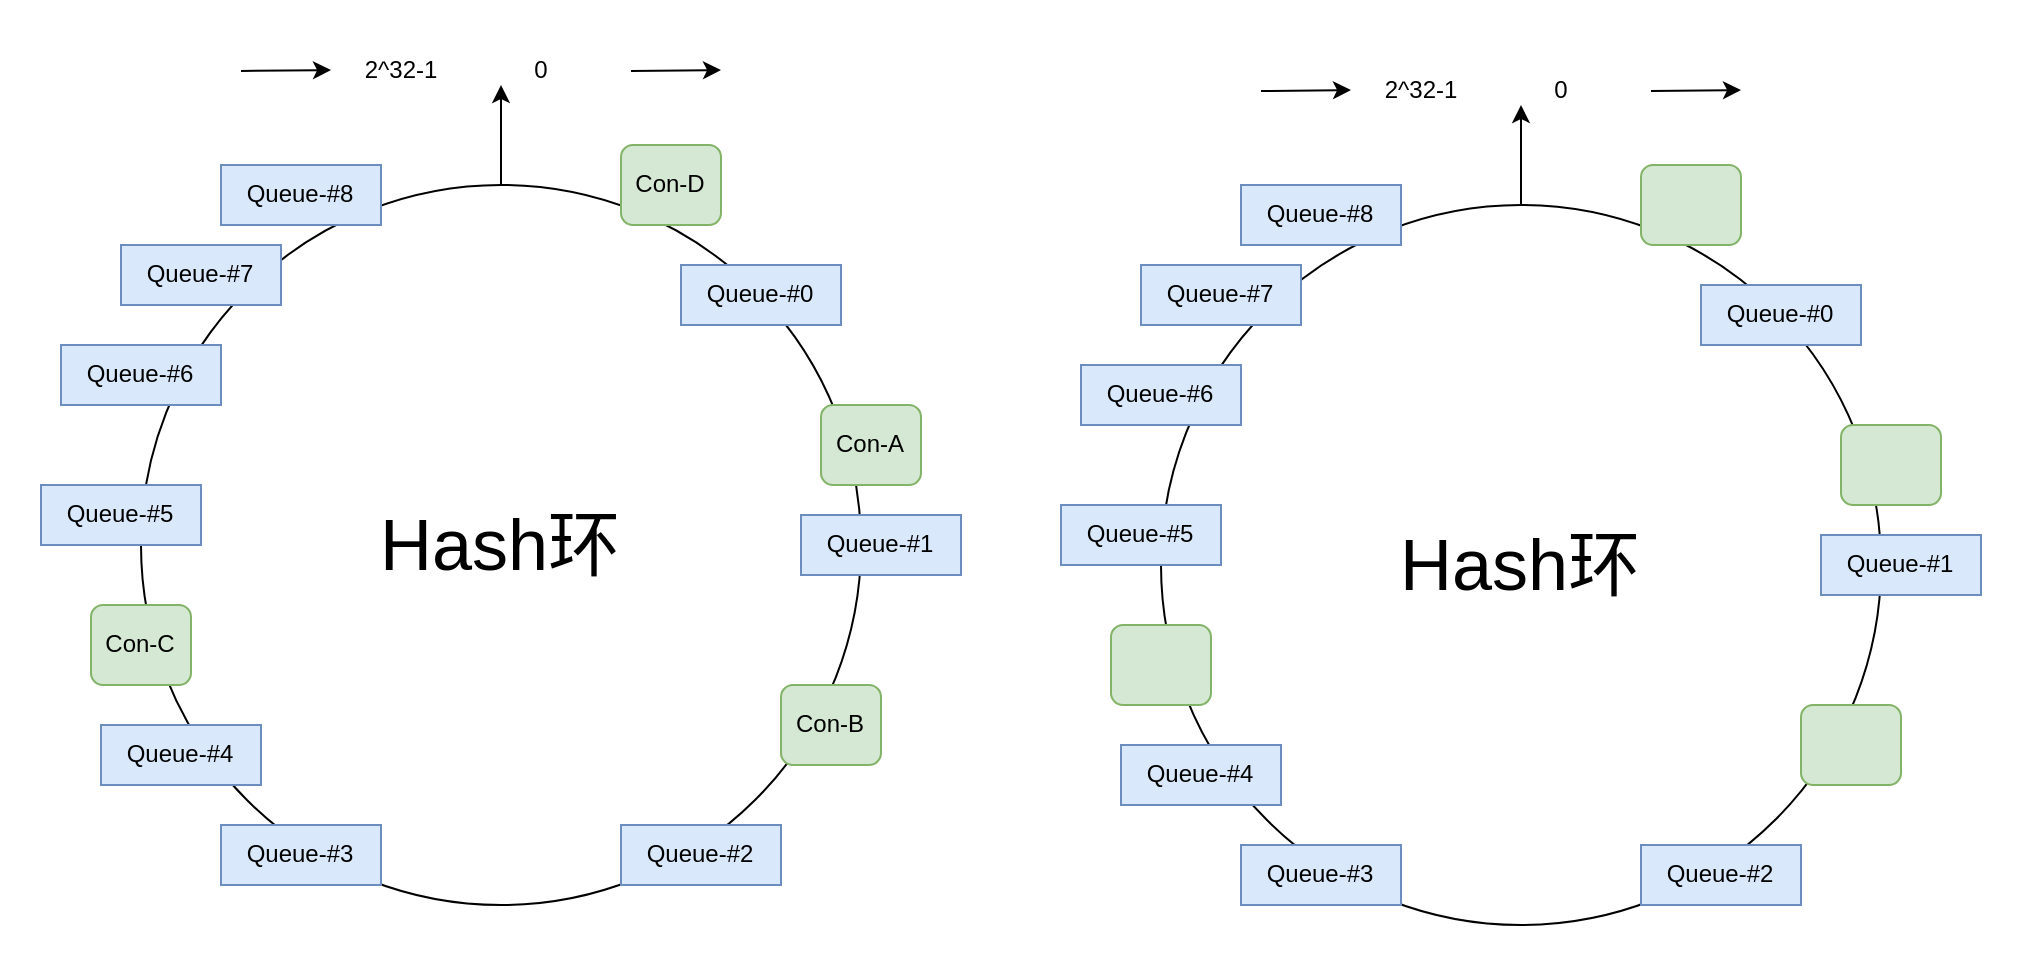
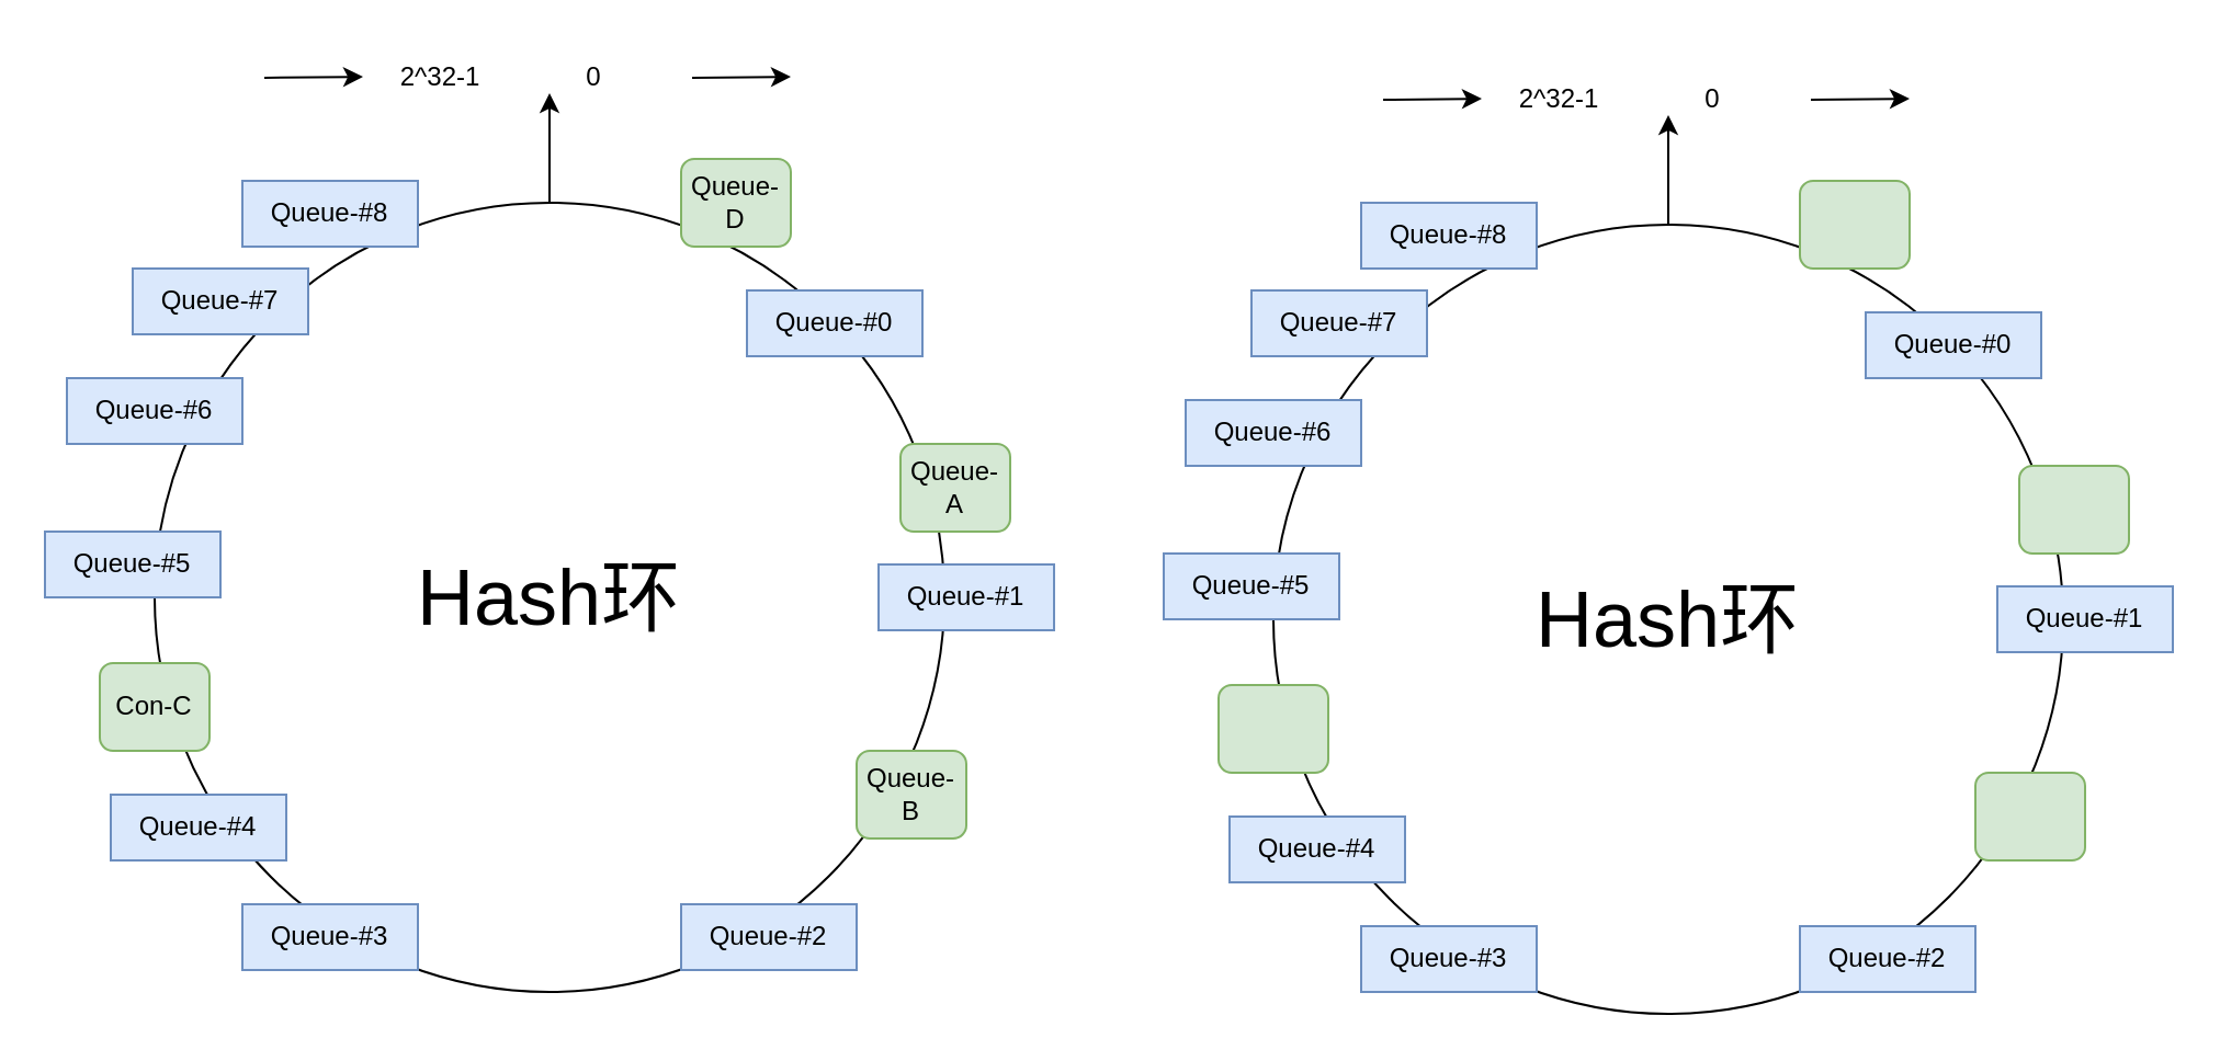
  <mxCell id="0" />
  <mxCell id="1" parent="0" />
  <mxCell id="2" style="edgeStyle=orthogonalEdgeStyle;rounded=0;orthogonalLoop=1;jettySize=auto;html=1;exitX=0.5;exitY=0;exitDx=0;exitDy=0;" edge="1" parent="1" source="3"><mxGeometry relative="1" as="geometry"><mxPoint x="250" y="42" as="targetPoint" /></mxGeometry></mxCell>
  <mxCell id="3" value="&lt;font style=&quot;font-size: 36px;&quot;&gt;Hash环&lt;/font&gt;" style="ellipse;whiteSpace=wrap;html=1;aspect=fixed;" vertex="1" parent="1"><mxGeometry x="70" y="92" width="360" height="360" as="geometry" /></mxCell>
  <mxCell id="4" value="Queue-#8" style="rounded=0;whiteSpace=wrap;html=1;fillColor=#dae8fc;strokeColor=#6c8ebf;" vertex="1" parent="1"><mxGeometry x="110" y="82" width="80" height="30" as="geometry" /></mxCell>
  <mxCell id="5" value="Queue-#7" style="rounded=0;whiteSpace=wrap;html=1;fillColor=#dae8fc;strokeColor=#6c8ebf;" vertex="1" parent="1"><mxGeometry x="60" y="122" width="80" height="30" as="geometry" /></mxCell>
  <mxCell id="6" value="Queue-#6" style="rounded=0;whiteSpace=wrap;html=1;fillColor=#dae8fc;strokeColor=#6c8ebf;" vertex="1" parent="1"><mxGeometry x="30" y="172" width="80" height="30" as="geometry" /></mxCell>
  <mxCell id="7" value="Queue-#5" style="rounded=0;whiteSpace=wrap;html=1;fillColor=#dae8fc;strokeColor=#6c8ebf;" vertex="1" parent="1"><mxGeometry x="20" y="242" width="80" height="30" as="geometry" /></mxCell>
  <mxCell id="8" value="Queue-#4" style="rounded=0;whiteSpace=wrap;html=1;fillColor=#dae8fc;strokeColor=#6c8ebf;" vertex="1" parent="1"><mxGeometry x="50" y="362" width="80" height="30" as="geometry" /></mxCell>
  <mxCell id="9" value="Queue-#3" style="rounded=0;whiteSpace=wrap;html=1;fillColor=#dae8fc;strokeColor=#6c8ebf;" vertex="1" parent="1"><mxGeometry x="110" y="412" width="80" height="30" as="geometry" /></mxCell>
  <mxCell id="10" value="Queue-#2" style="rounded=0;whiteSpace=wrap;html=1;fillColor=#dae8fc;strokeColor=#6c8ebf;" vertex="1" parent="1"><mxGeometry x="310" y="412" width="80" height="30" as="geometry" /></mxCell>
  <mxCell id="11" value="Queue-#1" style="rounded=0;whiteSpace=wrap;html=1;fillColor=#dae8fc;strokeColor=#6c8ebf;" vertex="1" parent="1"><mxGeometry x="400" y="257" width="80" height="30" as="geometry" /></mxCell>
  <mxCell id="12" value="Queue-#0" style="rounded=0;whiteSpace=wrap;html=1;fillColor=#dae8fc;strokeColor=#6c8ebf;" vertex="1" parent="1"><mxGeometry x="340" y="132" width="80" height="30" as="geometry" /></mxCell>
  <mxCell id="13" value="Con-C" style="rounded=1;whiteSpace=wrap;html=1;fillColor=#d5e8d4;strokeColor=#82b366;" vertex="1" parent="1"><mxGeometry x="45" y="302" width="50" height="40" as="geometry" /></mxCell>
- <mxCell id="14" value="Con-B" style="rounded=1;whiteSpace=wrap;html=1;fillColor=#d5e8d4;strokeColor=#82b366;" vertex="1" parent="1"><mxGeometry x="390" y="342" width="50" height="40" as="geometry" /></mxCell>
- <mxCell id="15" value="Con-A" style="rounded=1;whiteSpace=wrap;html=1;fillColor=#d5e8d4;strokeColor=#82b366;" vertex="1" parent="1"><mxGeometry x="410" y="202" width="50" height="40" as="geometry" /></mxCell>
- <mxCell id="16" value="Con-D" style="rounded=1;whiteSpace=wrap;html=1;fillColor=#d5e8d4;strokeColor=#82b366;" vertex="1" parent="1"><mxGeometry x="310" y="72" width="50" height="40" as="geometry" /></mxCell>
+ <mxCell id="14" value="Queue-B" style="rounded=1;whiteSpace=wrap;html=1;fillColor=#d5e8d4;strokeColor=#82b366;" vertex="1" parent="1"><mxGeometry x="390" y="342" width="50" height="40" as="geometry" /></mxCell>
+ <mxCell id="15" value="Queue-A" style="rounded=1;whiteSpace=wrap;html=1;fillColor=#d5e8d4;strokeColor=#82b366;" vertex="1" parent="1"><mxGeometry x="410" y="202" width="50" height="40" as="geometry" /></mxCell>
+ <mxCell id="16" value="Queue-D" style="rounded=1;whiteSpace=wrap;html=1;fillColor=#d5e8d4;strokeColor=#82b366;" vertex="1" parent="1"><mxGeometry x="310" y="72" width="50" height="40" as="geometry" /></mxCell>
  <mxCell id="17" value="0" style="text;html=1;align=center;verticalAlign=middle;resizable=0;points=[];autosize=1;strokeColor=none;fillColor=none;" vertex="1" parent="1"><mxGeometry x="255" y="20" width="30" height="30" as="geometry" /></mxCell>
  <mxCell id="18" value="2^32-1" style="text;html=1;align=center;verticalAlign=middle;resizable=0;points=[];autosize=1;strokeColor=none;fillColor=none;" vertex="1" parent="1"><mxGeometry x="170" y="20" width="60" height="30" as="geometry" /></mxCell>
  <mxCell id="19" value="" style="endArrow=classic;html=1;rounded=0;" edge="1" parent="1"><mxGeometry width="50" height="50" relative="1" as="geometry"><mxPoint x="120" y="35" as="sourcePoint" /><mxPoint x="165" y="34.5" as="targetPoint" /></mxGeometry></mxCell>
  <mxCell id="20" value="" style="endArrow=classic;html=1;rounded=0;" edge="1" parent="1"><mxGeometry width="50" height="50" relative="1" as="geometry"><mxPoint x="315" y="35" as="sourcePoint" /><mxPoint x="360" y="34.5" as="targetPoint" /></mxGeometry></mxCell>
  <mxCell id="21" style="edgeStyle=orthogonalEdgeStyle;rounded=0;orthogonalLoop=1;jettySize=auto;html=1;exitX=0.5;exitY=0;exitDx=0;exitDy=0;" edge="1" parent="1" source="22"><mxGeometry relative="1" as="geometry"><mxPoint x="760" y="52" as="targetPoint" /></mxGeometry></mxCell>
  <mxCell id="22" value="&lt;font style=&quot;font-size: 36px;&quot;&gt;Hash环&lt;/font&gt;" style="ellipse;whiteSpace=wrap;html=1;aspect=fixed;" vertex="1" parent="1"><mxGeometry x="580" y="102" width="360" height="360" as="geometry" /></mxCell>
  <mxCell id="23" value="Queue-#8" style="rounded=0;whiteSpace=wrap;html=1;fillColor=#dae8fc;strokeColor=#6c8ebf;" vertex="1" parent="1"><mxGeometry x="620" y="92" width="80" height="30" as="geometry" /></mxCell>
  <mxCell id="24" value="Queue-#7" style="rounded=0;whiteSpace=wrap;html=1;fillColor=#dae8fc;strokeColor=#6c8ebf;" vertex="1" parent="1"><mxGeometry x="570" y="132" width="80" height="30" as="geometry" /></mxCell>
  <mxCell id="25" value="Queue-#6" style="rounded=0;whiteSpace=wrap;html=1;fillColor=#dae8fc;strokeColor=#6c8ebf;" vertex="1" parent="1"><mxGeometry x="540" y="182" width="80" height="30" as="geometry" /></mxCell>
  <mxCell id="26" value="Queue-#5" style="rounded=0;whiteSpace=wrap;html=1;fillColor=#dae8fc;strokeColor=#6c8ebf;" vertex="1" parent="1"><mxGeometry x="530" y="252" width="80" height="30" as="geometry" /></mxCell>
  <mxCell id="27" value="Queue-#4" style="rounded=0;whiteSpace=wrap;html=1;fillColor=#dae8fc;strokeColor=#6c8ebf;" vertex="1" parent="1"><mxGeometry x="560" y="372" width="80" height="30" as="geometry" /></mxCell>
  <mxCell id="28" value="Queue-#3" style="rounded=0;whiteSpace=wrap;html=1;fillColor=#dae8fc;strokeColor=#6c8ebf;" vertex="1" parent="1"><mxGeometry x="620" y="422" width="80" height="30" as="geometry" /></mxCell>
  <mxCell id="29" value="Queue-#2" style="rounded=0;whiteSpace=wrap;html=1;fillColor=#dae8fc;strokeColor=#6c8ebf;" vertex="1" parent="1"><mxGeometry x="820" y="422" width="80" height="30" as="geometry" /></mxCell>
  <mxCell id="30" value="Queue-#1" style="rounded=0;whiteSpace=wrap;html=1;fillColor=#dae8fc;strokeColor=#6c8ebf;" vertex="1" parent="1"><mxGeometry x="910" y="267" width="80" height="30" as="geometry" /></mxCell>
  <mxCell id="31" value="Queue-#0" style="rounded=0;whiteSpace=wrap;html=1;fillColor=#dae8fc;strokeColor=#6c8ebf;" vertex="1" parent="1"><mxGeometry x="850" y="142" width="80" height="30" as="geometry" /></mxCell>
  <mxCell id="32" value="" style="rounded=1;whiteSpace=wrap;html=1;fillColor=#d5e8d4;strokeColor=#82b366;" vertex="1" parent="1"><mxGeometry x="555" y="312" width="50" height="40" as="geometry" /></mxCell>
  <mxCell id="33" value="" style="rounded=1;whiteSpace=wrap;html=1;fillColor=#d5e8d4;strokeColor=#82b366;" vertex="1" parent="1"><mxGeometry x="900" y="352" width="50" height="40" as="geometry" /></mxCell>
  <mxCell id="34" value="" style="rounded=1;whiteSpace=wrap;html=1;fillColor=#d5e8d4;strokeColor=#82b366;" vertex="1" parent="1"><mxGeometry x="920" y="212" width="50" height="40" as="geometry" /></mxCell>
  <mxCell id="35" value="" style="rounded=1;whiteSpace=wrap;html=1;fillColor=#d5e8d4;strokeColor=#82b366;" vertex="1" parent="1"><mxGeometry x="820" y="82" width="50" height="40" as="geometry" /></mxCell>
  <mxCell id="36" value="0" style="text;html=1;align=center;verticalAlign=middle;resizable=0;points=[];autosize=1;strokeColor=none;fillColor=none;" vertex="1" parent="1"><mxGeometry x="765" y="30" width="30" height="30" as="geometry" /></mxCell>
  <mxCell id="37" value="2^32-1" style="text;html=1;align=center;verticalAlign=middle;resizable=0;points=[];autosize=1;strokeColor=none;fillColor=none;" vertex="1" parent="1"><mxGeometry x="680" y="30" width="60" height="30" as="geometry" /></mxCell>
  <mxCell id="38" value="" style="endArrow=classic;html=1;rounded=0;" edge="1" parent="1"><mxGeometry width="50" height="50" relative="1" as="geometry"><mxPoint x="630" y="45" as="sourcePoint" /><mxPoint x="675" y="44.5" as="targetPoint" /></mxGeometry></mxCell>
  <mxCell id="39" value="" style="endArrow=classic;html=1;rounded=0;" edge="1" parent="1"><mxGeometry width="50" height="50" relative="1" as="geometry"><mxPoint x="825" y="45" as="sourcePoint" /><mxPoint x="870" y="44.5" as="targetPoint" /></mxGeometry></mxCell>
